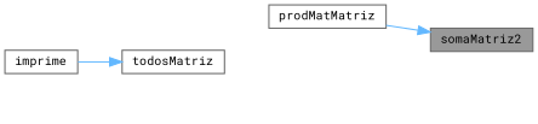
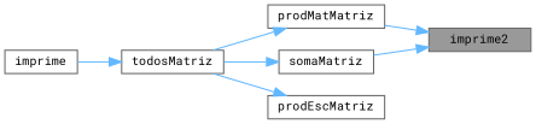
  digraph {
    fontname="Roboto Mono"
    rankdir=RL
    node [color=grey40 fillcolor=white fontname="Roboto Mono" fontsize=10 shape=box style=filled]
    edge [color=steelblue1 dir=back fontname="Roboto Mono" fontsize=10 labelfontname=Helvetica labelfontsize=10 style=solid]
-   n1 [color=gray40 fillcolor=grey60 fontcolor=black height=0.2 label=somaMatriz2 width=0.4]
+   n1 [color=gray40 fillcolor=grey60 fontcolor=black height=0.2 label=imprime2 width=0.4]
    n2 [height=0.2 label=prodMatMatriz width=0.4]
+   n3 [height=0.2 label=somaMatriz width=0.4]
+   n4 [height=0.2 label=prodEscMatriz width=0.4]
    n5 [height=0.2 label=todosMatriz width=0.4]
    n6 [height=0.2 label=imprime width=0.4]
    n1 -> n2
+   n1 -> n3
+   n2 -> n5
+   n3 -> n5
+   n4 -> n5
    n5 -> n6
  }
